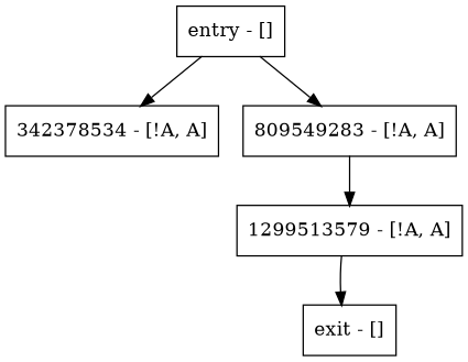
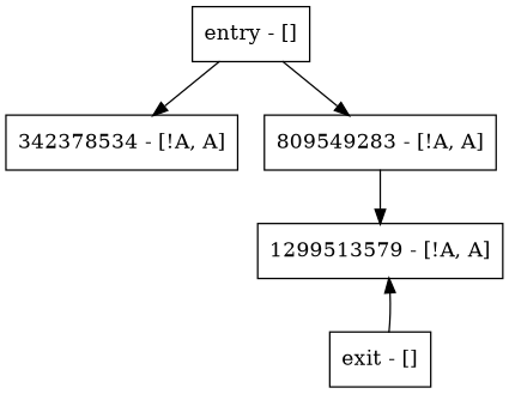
  digraph {
    node [shape=record]
    n1 [label="entry - []"]
    n2 [label="342378534 - [!A, A]"]
    n3 [label="809549283 - [!A, A]"]
    n4 [label="exit - []"]
    n5 [label="1299513579 - [!A, A]"]
    n1 -> n2
    n1 -> n3
    n3 -> n5
-   n5 -> n4
+   n4 -> n5
  }
